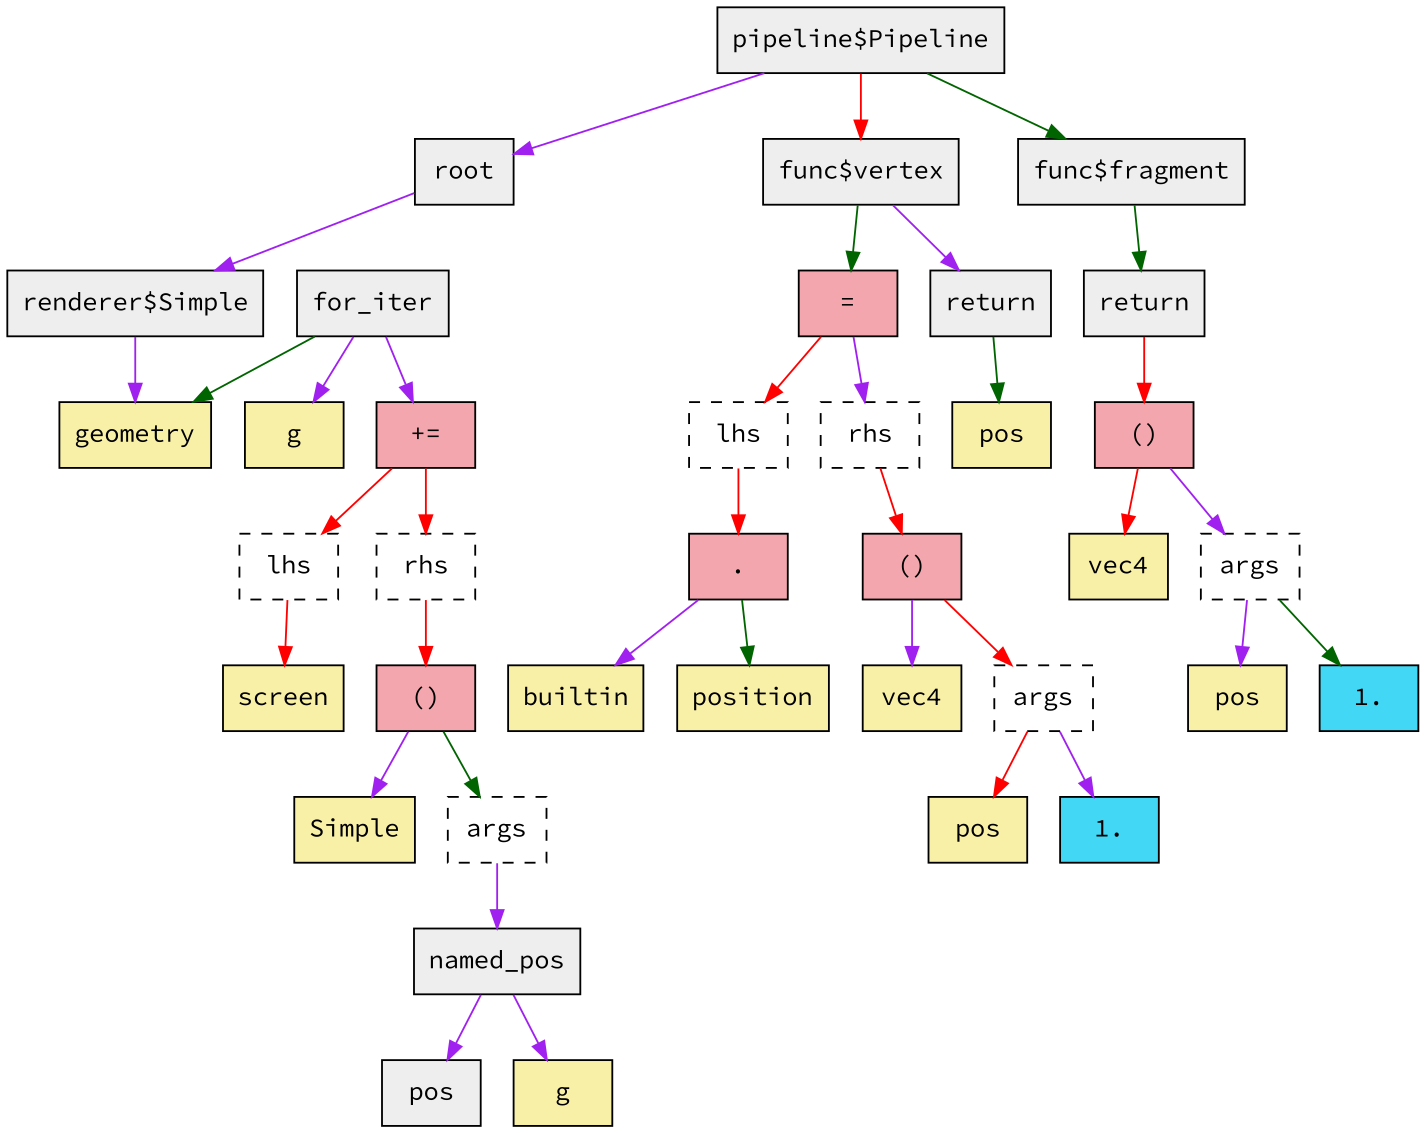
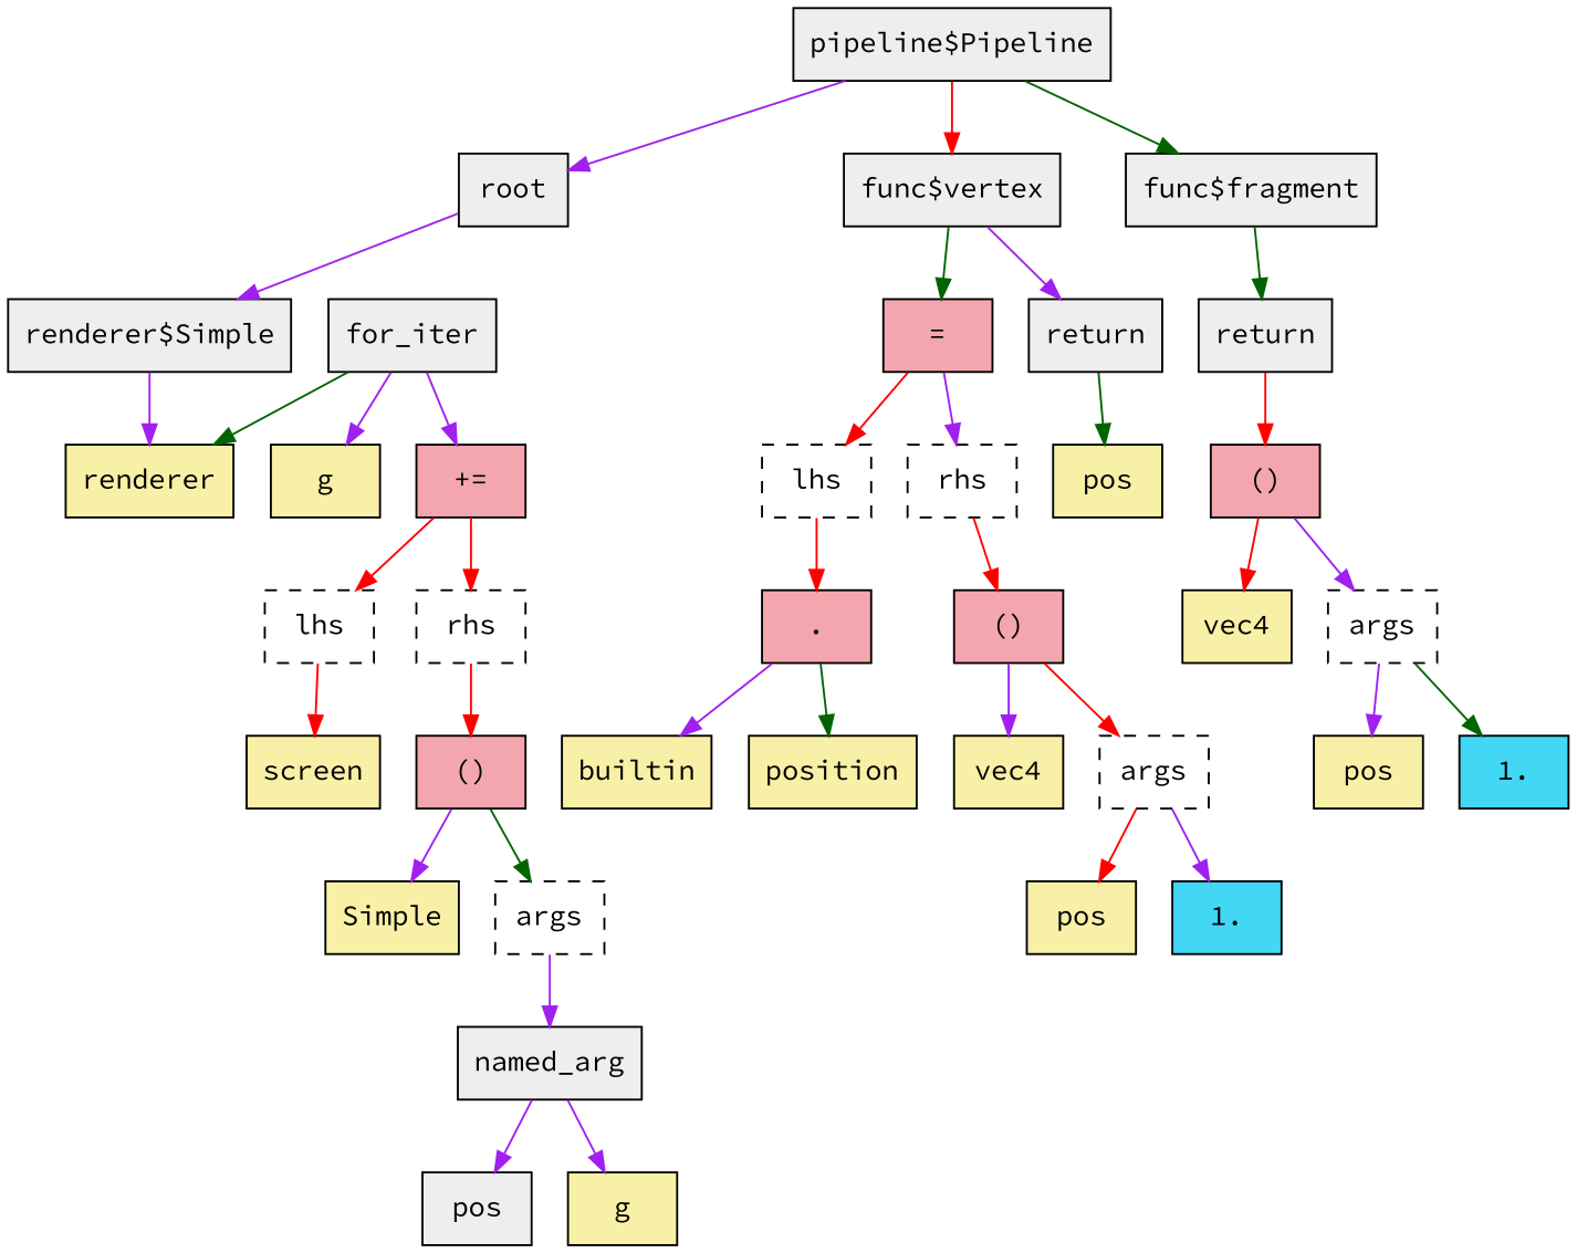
  digraph {
    fontname="Source Code Pro"
    ordering=out
    node [fillcolor="#F9F0A7" fontname="Source Code Pro" shape=box style=filled]
    edge [color=purple fontname="Source Code Pro"]
    n1 [fillcolor="#EEEEEE" label=root]
    n2 [fillcolor="#EEEEEE" label="renderer$Simple"]
    n3 [fillcolor="#EEEEEE" label="pipeline$Pipeline"]
    n4 [fillcolor="#EEEEEE" label="func$vertex"]
    n5 [fillcolor="#EEEEEE" label="func$fragment"]
-   n6 [label=geometry]
+   n6 [label=renderer]
    n7 [fillcolor="#F4A6AE" label="="]
    n8 [fillcolor="#EEEEEE" label=return]
    n9 [fillcolor="#EEEEEE" label=return]
    n10 [fillcolor="#777777" label=lhs style=dashed]
    n11 [fillcolor="#777777" label=rhs style=dashed]
    n12 [label=pos]
    n13 [fillcolor="#F4A6AE" label="."]
    n14 [fillcolor="#F4A6AE" label="()"]
    n15 [label=builtin]
    n16 [label=position]
    n17 [label=vec4]
    n18 [fillcolor="#777777" label=args style=dashed]
    n19 [label=pos]
    n20 [fillcolor="#42D7F4" label=1.]
    n21 [fillcolor="#F4A6AE" label="()"]
    n22 [label=vec4]
    n23 [fillcolor="#777777" label=args style=dashed]
    n24 [label=pos]
    n25 [fillcolor="#42D7F4" label=1.]
    n26 [fillcolor="#EEEEEE" label=for_iter]
    n27 [label=g]
    n28 [fillcolor="#F4A6AE" label="+="]
    n29 [fillcolor="#777777" label=lhs style=dashed]
    n30 [fillcolor="#777777" label=rhs style=dashed]
    n31 [label=screen]
    n32 [fillcolor="#F4A6AE" label="()"]
    n33 [label=Simple]
    n34 [fillcolor="#777777" label=args style=dashed]
-   n35 [fillcolor="#EEEEEE" label=named_pos]
+   n35 [fillcolor="#EEEEEE" label=named_arg]
    n36 [fillcolor="#EEEEEE" label=pos]
    n37 [label=g]
    n1 -> n2
    n2 -> n6
    n3 -> n1
    n3 -> n4 [color=red]
    n3 -> n5 [color=darkgreen]
    n4 -> n7 [color=darkgreen]
    n4 -> n8
    n5 -> n9 [color=darkgreen]
    n7 -> n10 [color=red]
    n7 -> n11
    n8 -> n12 [color=darkgreen]
    n9 -> n21 [color=red]
    n10 -> n13 [color=red]
    n11 -> n14 [color=red]
    n13 -> n15
    n13 -> n16 [color=darkgreen]
    n14 -> n17
    n14 -> n18 [color=red]
    n18 -> n19 [color=red]
    n18 -> n20
    n21 -> n22 [color=red]
    n21 -> n23
    n23 -> n24
    n23 -> n25 [color=darkgreen]
    n26 -> n6 [color=darkgreen]
    n26 -> n27
    n26 -> n28
    n28 -> n29 [color=red]
    n28 -> n30 [color=red]
    n29 -> n31 [color=red]
    n30 -> n32 [color=red]
    n32 -> n33
    n32 -> n34 [color=darkgreen]
    n34 -> n35
    n35 -> n36
    n35 -> n37
  }
